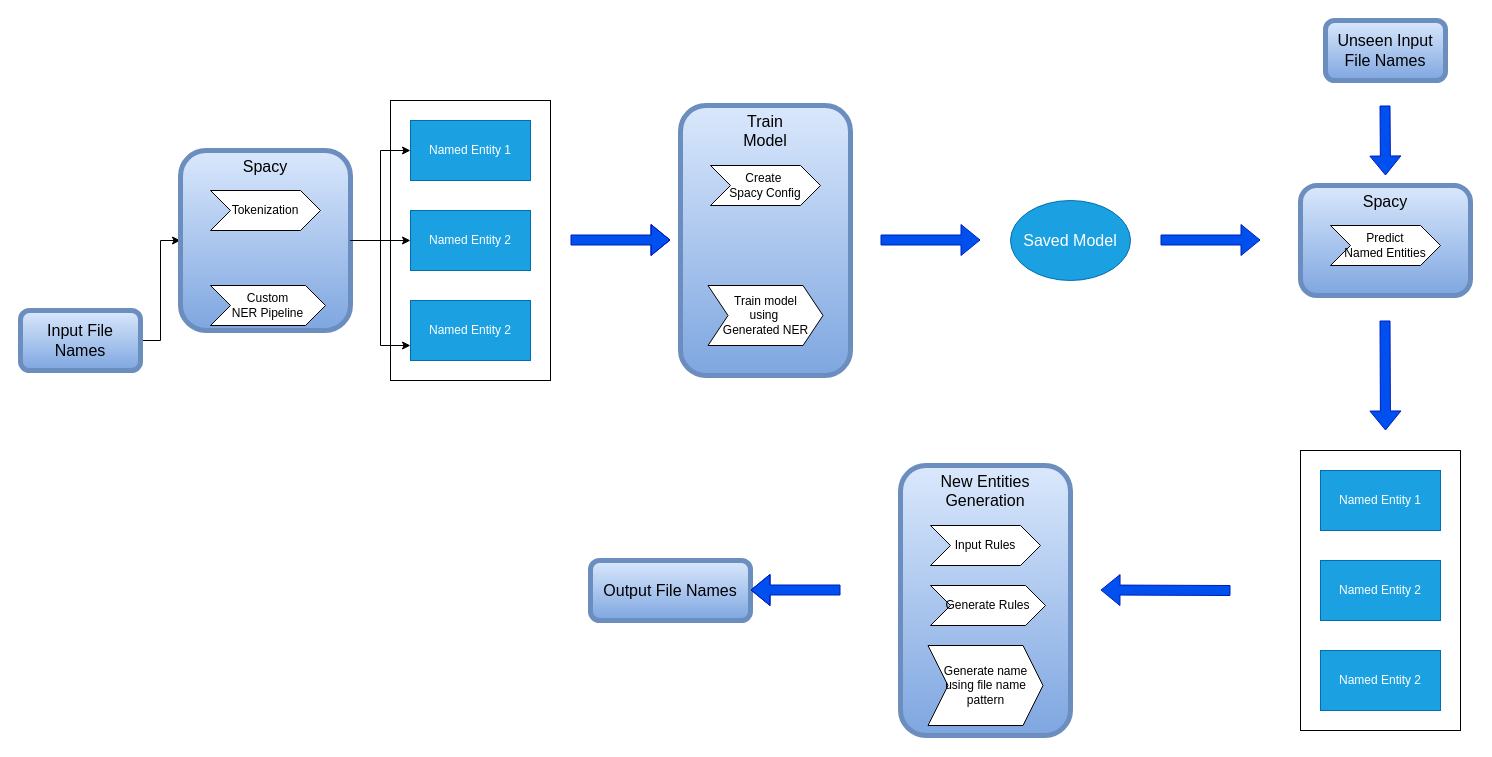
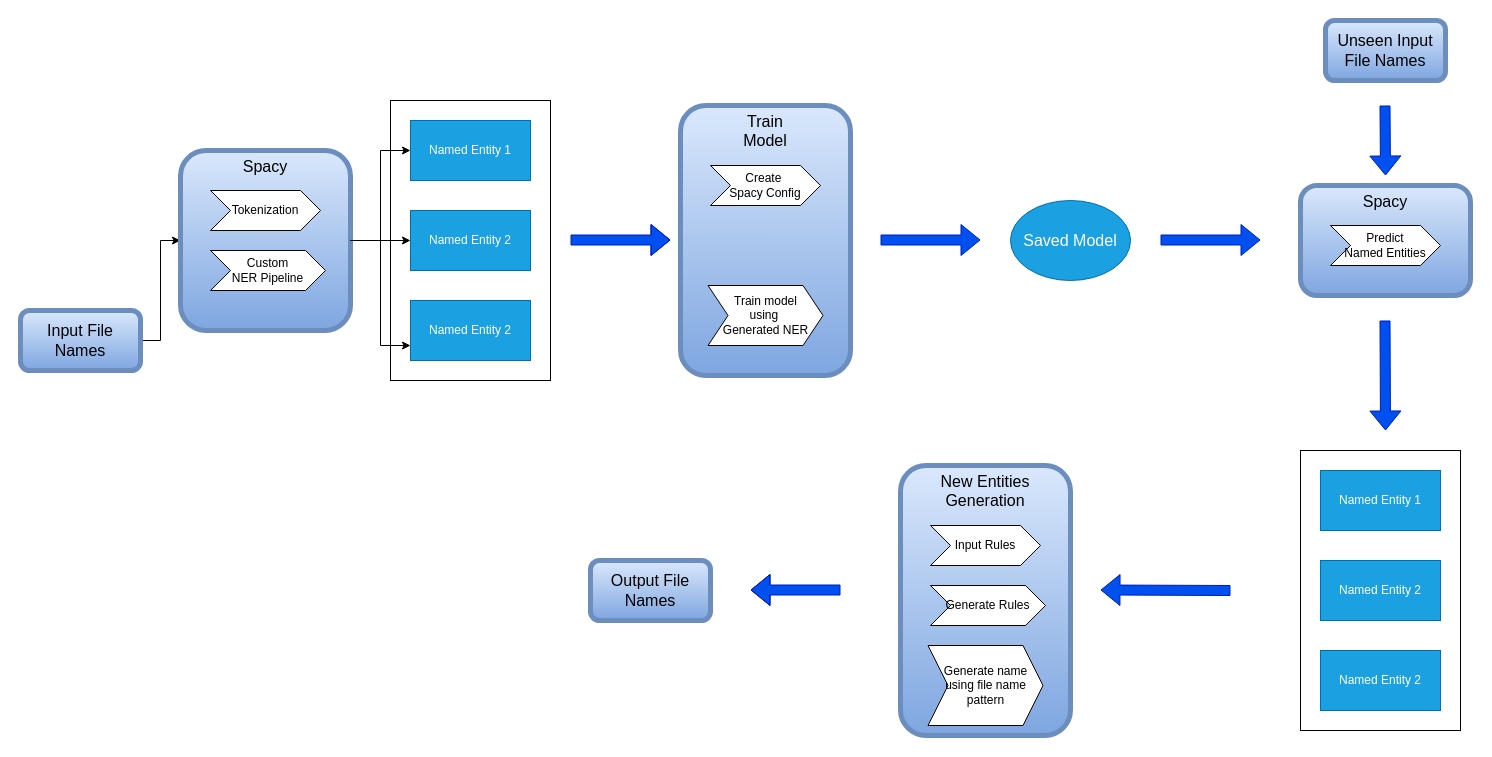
  <mxCell id="0" />
  <mxCell id="1" parent="0" />
  <mxCell id="2" style="edgeStyle=orthogonalEdgeStyle;rounded=0;orthogonalLoop=1;jettySize=auto;html=1;exitX=1;exitY=0.5;exitDx=0;exitDy=0;" parent="1" source="3" target="5" edge="1"><mxGeometry relative="1" as="geometry"><mxPoint x="180" y="240" as="targetPoint" /></mxGeometry></mxCell>
  <mxCell id="3" value="Input File Names" style="rounded=1;whiteSpace=wrap;html=1;fillColor=#dae8fc;gradientColor=#7ea6e0;strokeColor=#6c8ebf;fontSize=16;strokeWidth=5;" parent="1" vertex="1"><mxGeometry x="20" y="310" width="120" height="60" as="geometry" /></mxCell>
  <mxCell id="4" value="" style="group" parent="1" vertex="1" connectable="0"><mxGeometry x="180" y="150" width="170" height="180" as="geometry" /></mxCell>
  <mxCell id="5" value="Spacy" style="rounded=1;whiteSpace=wrap;html=1;fillColor=#dae8fc;gradientColor=#7ea6e0;strokeColor=#6c8ebf;fontSize=16;strokeWidth=5;verticalAlign=top;" parent="4" vertex="1"><mxGeometry width="170" height="180" as="geometry" /></mxCell>
  <mxCell id="6" value="Tokenization" style="shape=step;perimeter=stepPerimeter;whiteSpace=wrap;html=1;fixedSize=1;" parent="4" vertex="1"><mxGeometry x="30" y="40" width="110" height="40" as="geometry" /></mxCell>
- <mxCell id="7" value="Custom&lt;br&gt;NER Pipeline" style="shape=step;perimeter=stepPerimeter;whiteSpace=wrap;html=1;fixedSize=1;" parent="4" vertex="1"><mxGeometry x="30" y="135" width="115" height="40" as="geometry" /></mxCell>
+ <mxCell id="7" value="Custom&lt;br&gt;NER Pipeline" style="shape=step;perimeter=stepPerimeter;whiteSpace=wrap;html=1;fixedSize=1;" parent="4" vertex="1"><mxGeometry x="30" y="100" width="115" height="40" as="geometry" /></mxCell>
  <mxCell id="8" style="edgeStyle=orthogonalEdgeStyle;rounded=0;orthogonalLoop=1;jettySize=auto;html=1;exitX=1;exitY=0.5;exitDx=0;exitDy=0;entryX=0;entryY=0.5;entryDx=0;entryDy=0;" parent="1" source="5" target="19" edge="1"><mxGeometry relative="1" as="geometry" /></mxCell>
  <mxCell id="9" style="edgeStyle=orthogonalEdgeStyle;rounded=0;orthogonalLoop=1;jettySize=auto;html=1;exitX=1;exitY=0.5;exitDx=0;exitDy=0;entryX=0;entryY=0.75;entryDx=0;entryDy=0;" parent="1" source="5" target="21" edge="1"><mxGeometry relative="1" as="geometry" /></mxCell>
  <mxCell id="10" style="edgeStyle=orthogonalEdgeStyle;rounded=0;orthogonalLoop=1;jettySize=auto;html=1;exitX=1;exitY=0.5;exitDx=0;exitDy=0;entryX=0;entryY=0.5;entryDx=0;entryDy=0;" parent="1" source="5" target="20" edge="1"><mxGeometry relative="1" as="geometry" /></mxCell>
  <mxCell id="11" value="" style="group" parent="1" vertex="1" connectable="0"><mxGeometry x="680" y="105" width="170" height="270" as="geometry" /></mxCell>
  <mxCell id="12" value="&lt;div&gt;Train&lt;/div&gt;&lt;div&gt;Model&lt;/div&gt;" style="rounded=1;whiteSpace=wrap;html=1;fillColor=#dae8fc;gradientColor=#7ea6e0;strokeColor=#6c8ebf;fontSize=16;strokeWidth=5;verticalAlign=top;" parent="11" vertex="1"><mxGeometry width="170" height="270" as="geometry" /></mxCell>
  <mxCell id="13" value="&lt;div&gt;Create&amp;nbsp;&lt;/div&gt;&lt;div&gt;Spacy Config&lt;/div&gt;" style="shape=step;perimeter=stepPerimeter;whiteSpace=wrap;html=1;fixedSize=1;" parent="11" vertex="1"><mxGeometry x="30" y="60" width="110" height="40" as="geometry" /></mxCell>
  <mxCell id="14" value="&lt;div&gt;Train model&lt;/div&gt;&lt;div&gt;using&amp;nbsp;&lt;/div&gt;&lt;div&gt;Generated NER&lt;/div&gt;" style="shape=step;perimeter=stepPerimeter;whiteSpace=wrap;html=1;fixedSize=1;" parent="11" vertex="1"><mxGeometry x="27.5" y="180" width="115" height="60" as="geometry" /></mxCell>
  <mxCell id="15" value="" style="shape=flexArrow;endArrow=classic;html=1;rounded=0;fillColor=#0050ef;strokeColor=#001DBC;" parent="1" edge="1"><mxGeometry width="50" height="50" relative="1" as="geometry"><mxPoint x="570" y="239.5" as="sourcePoint" /><mxPoint x="670" y="239.5" as="targetPoint" /><Array as="points"><mxPoint x="650" y="239.5" /></Array></mxGeometry></mxCell>
  <mxCell id="16" value="" style="shape=flexArrow;endArrow=classic;html=1;rounded=0;fillColor=#0050ef;strokeColor=#001DBC;" parent="1" edge="1"><mxGeometry width="50" height="50" relative="1" as="geometry"><mxPoint x="880" y="239.5" as="sourcePoint" /><mxPoint x="980" y="239.5" as="targetPoint" /></mxGeometry></mxCell>
  <mxCell id="17" value="" style="group" parent="1" vertex="1" connectable="0"><mxGeometry x="390" y="100" width="160" height="280" as="geometry" /></mxCell>
  <mxCell id="18" value="" style="rounded=0;whiteSpace=wrap;html=1;fillColor=none;" parent="17" vertex="1"><mxGeometry width="160" height="280" as="geometry" /></mxCell>
  <mxCell id="19" value="Named Entity 1" style="rounded=0;whiteSpace=wrap;html=1;fillColor=#1ba1e2;fontColor=#ffffff;strokeColor=#006EAF;" parent="17" vertex="1"><mxGeometry x="20" y="20" width="120" height="60" as="geometry" /></mxCell>
  <mxCell id="20" value="Named Entity 2" style="rounded=0;whiteSpace=wrap;html=1;fillColor=#1ba1e2;fontColor=#ffffff;strokeColor=#006EAF;" parent="17" vertex="1"><mxGeometry x="20" y="110" width="120" height="60" as="geometry" /></mxCell>
  <mxCell id="21" value="Named Entity 2" style="rounded=0;whiteSpace=wrap;html=1;fillColor=#1ba1e2;fontColor=#ffffff;strokeColor=#006EAF;" parent="17" vertex="1"><mxGeometry x="20" y="200" width="120" height="60" as="geometry" /></mxCell>
  <mxCell id="22" value="&lt;font style=&quot;font-size: 16px;&quot;&gt;Saved Model&lt;/font&gt;" style="ellipse;whiteSpace=wrap;html=1;fillColor=#1ba1e2;fontColor=#ffffff;strokeColor=#006EAF;" vertex="1" parent="1"><mxGeometry x="1010" y="200" width="120" height="80" as="geometry" /></mxCell>
  <mxCell id="23" value="Unseen Input File Names" style="rounded=1;whiteSpace=wrap;html=1;fillColor=#dae8fc;gradientColor=#7ea6e0;strokeColor=#6c8ebf;fontSize=16;strokeWidth=5;" vertex="1" parent="1"><mxGeometry x="1325" y="20" width="120" height="60" as="geometry" /></mxCell>
  <mxCell id="24" value="" style="shape=flexArrow;endArrow=classic;html=1;rounded=0;fillColor=#0050ef;strokeColor=#001DBC;" edge="1" parent="1"><mxGeometry width="50" height="50" relative="1" as="geometry"><mxPoint x="1384.5" y="320" as="sourcePoint" /><mxPoint x="1385" y="430" as="targetPoint" /></mxGeometry></mxCell>
  <mxCell id="25" value="" style="shape=flexArrow;endArrow=classic;html=1;rounded=0;fillColor=#0050ef;strokeColor=#001DBC;" edge="1" parent="1"><mxGeometry width="50" height="50" relative="1" as="geometry"><mxPoint x="1160" y="239.5" as="sourcePoint" /><mxPoint x="1260" y="239.5" as="targetPoint" /></mxGeometry></mxCell>
  <mxCell id="26" value="" style="group" vertex="1" connectable="0" parent="1"><mxGeometry x="900" y="465" width="170" height="270" as="geometry" /></mxCell>
  <mxCell id="27" value="&lt;div&gt;New Entities&lt;/div&gt;&lt;div&gt;Generation&lt;/div&gt;" style="rounded=1;whiteSpace=wrap;html=1;fillColor=#dae8fc;gradientColor=#7ea6e0;strokeColor=#6c8ebf;fontSize=16;strokeWidth=5;verticalAlign=top;" vertex="1" parent="26"><mxGeometry width="170" height="270" as="geometry" /></mxCell>
  <mxCell id="28" value="Input Rules" style="shape=step;perimeter=stepPerimeter;whiteSpace=wrap;html=1;fixedSize=1;" vertex="1" parent="26"><mxGeometry x="30" y="60" width="110" height="40" as="geometry" /></mxCell>
  <mxCell id="29" value="Generate Rules" style="shape=step;perimeter=stepPerimeter;whiteSpace=wrap;html=1;fixedSize=1;" vertex="1" parent="26"><mxGeometry x="30" y="120" width="115" height="40" as="geometry" /></mxCell>
  <mxCell id="30" value="Generate name using file name pattern" style="shape=step;perimeter=stepPerimeter;whiteSpace=wrap;html=1;fixedSize=1;" vertex="1" parent="26"><mxGeometry x="27.5" y="180" width="115" height="80" as="geometry" /></mxCell>
- <mxCell id="31" value="Output File Names" style="rounded=1;whiteSpace=wrap;html=1;fillColor=#dae8fc;gradientColor=#7ea6e0;strokeColor=#6c8ebf;fontSize=16;strokeWidth=5;" vertex="1" parent="1"><mxGeometry x="590" y="560" width="160" height="60" as="geometry" /></mxCell>
+ <mxCell id="31" value="Output File Names" style="rounded=1;whiteSpace=wrap;html=1;fillColor=#dae8fc;gradientColor=#7ea6e0;strokeColor=#6c8ebf;fontSize=16;strokeWidth=5;" vertex="1" parent="1"><mxGeometry x="590" y="560" width="120" height="60" as="geometry" /></mxCell>
  <mxCell id="32" value="" style="shape=flexArrow;endArrow=classic;html=1;rounded=0;fillColor=#0050ef;strokeColor=#001DBC;" edge="1" parent="1"><mxGeometry width="50" height="50" relative="1" as="geometry"><mxPoint x="840" y="589.5" as="sourcePoint" /><mxPoint x="750" y="589.5" as="targetPoint" /><Array as="points"><mxPoint x="730" y="589.5" /></Array></mxGeometry></mxCell>
  <mxCell id="33" value="" style="shape=flexArrow;endArrow=classic;html=1;rounded=0;fillColor=#0050ef;strokeColor=#001DBC;" edge="1" parent="1"><mxGeometry width="50" height="50" relative="1" as="geometry"><mxPoint x="1230" y="590" as="sourcePoint" /><mxPoint x="1100" y="589.5" as="targetPoint" /></mxGeometry></mxCell>
  <mxCell id="34" value="" style="group" vertex="1" connectable="0" parent="1"><mxGeometry x="1300" y="450" width="160" height="280" as="geometry" /></mxCell>
  <mxCell id="35" value="" style="rounded=0;whiteSpace=wrap;html=1;fillColor=none;" vertex="1" parent="34"><mxGeometry width="160" height="280" as="geometry" /></mxCell>
  <mxCell id="36" value="Named Entity 1" style="rounded=0;whiteSpace=wrap;html=1;fillColor=#1ba1e2;fontColor=#ffffff;strokeColor=#006EAF;" vertex="1" parent="34"><mxGeometry x="20" y="20" width="120" height="60" as="geometry" /></mxCell>
  <mxCell id="37" value="Named Entity 2" style="rounded=0;whiteSpace=wrap;html=1;fillColor=#1ba1e2;fontColor=#ffffff;strokeColor=#006EAF;" vertex="1" parent="34"><mxGeometry x="20" y="110" width="120" height="60" as="geometry" /></mxCell>
  <mxCell id="38" value="Named Entity 2" style="rounded=0;whiteSpace=wrap;html=1;fillColor=#1ba1e2;fontColor=#ffffff;strokeColor=#006EAF;" vertex="1" parent="34"><mxGeometry x="20" y="200" width="120" height="60" as="geometry" /></mxCell>
  <mxCell id="39" value="" style="shape=flexArrow;endArrow=classic;html=1;rounded=0;fillColor=#0050ef;strokeColor=#001DBC;" edge="1" parent="1"><mxGeometry width="50" height="50" relative="1" as="geometry"><mxPoint x="1384.5" y="105" as="sourcePoint" /><mxPoint x="1385" y="175" as="targetPoint" /><Array as="points"><mxPoint x="1385" y="175" /></Array></mxGeometry></mxCell>
  <mxCell id="40" value="" style="group" vertex="1" connectable="0" parent="1"><mxGeometry x="1300" y="185" width="170" height="110" as="geometry" /></mxCell>
  <mxCell id="41" value="Spacy" style="rounded=1;whiteSpace=wrap;html=1;fillColor=#dae8fc;gradientColor=#7ea6e0;strokeColor=#6c8ebf;fontSize=16;strokeWidth=5;verticalAlign=top;container=1;" vertex="1" parent="40"><mxGeometry width="170" height="110" as="geometry" /></mxCell>
  <mxCell id="42" value="&lt;div&gt;Predict&lt;/div&gt;&lt;div&gt;Named Entities&lt;/div&gt;" style="shape=step;perimeter=stepPerimeter;whiteSpace=wrap;html=1;fixedSize=1;" vertex="1" parent="40"><mxGeometry x="30" y="40" width="110" height="40" as="geometry" /></mxCell>
